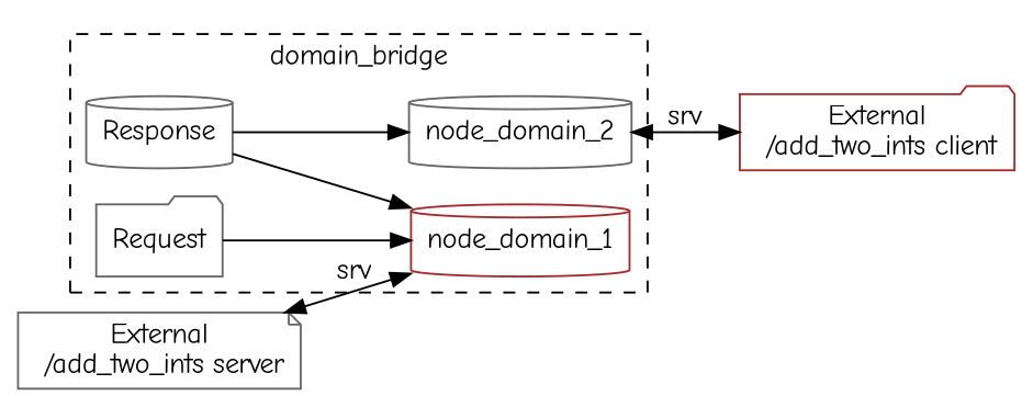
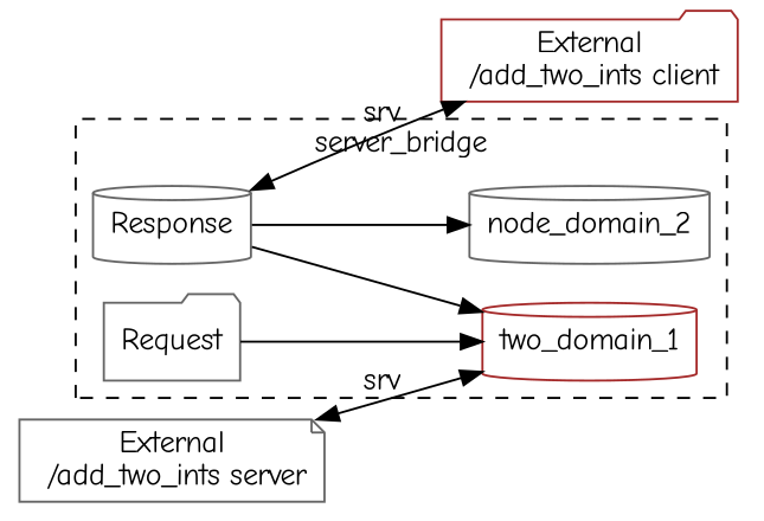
  digraph {
    fontname="Comic Neue"
    rankdir=LR
    node [color=gray40 fontname="Comic Neue" shape=cylinder]
    edge [color=black fontname="Comic Neue"]
    n1 [label=Response]
    n2 [label=Request shape=folder]
-   node_domain_1 [color=brown]
+   node_domain_1 [color=brown label=two_domain_1]
    node_domain_2
    n5 [color=brown label="External\n /add_two_ints client" shape=folder]
    n6 [label="External\n /add_two_ints server" shape=note]
    subgraph cluster_1 {
-     label=domain_bridge
+     label=server_bridge
      style=dashed
      node_domain_1
      node_domain_2
      subgraph sub_2 {
        label=domain_bridge
        rank=same
        style=dashed
        n1
        n2
      }
    }
    n1 -> node_domain_1
    n1 -> node_domain_2
    n2 -> node_domain_1
-   node_domain_2 -> n5 [dir=both label=srv]
+   n1 -> n5 [dir=both label=srv]
    n6 -> node_domain_1 [dir=both label=srv]
  }
